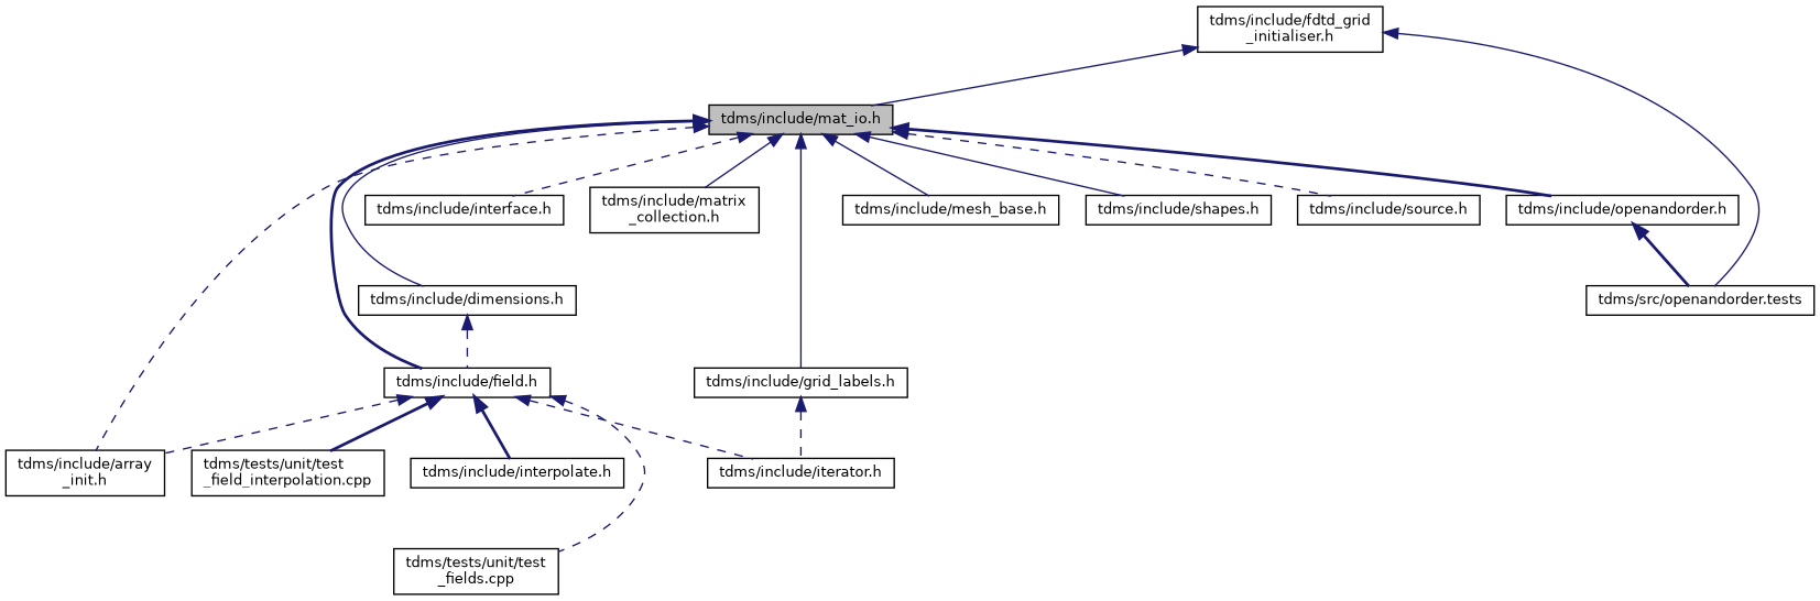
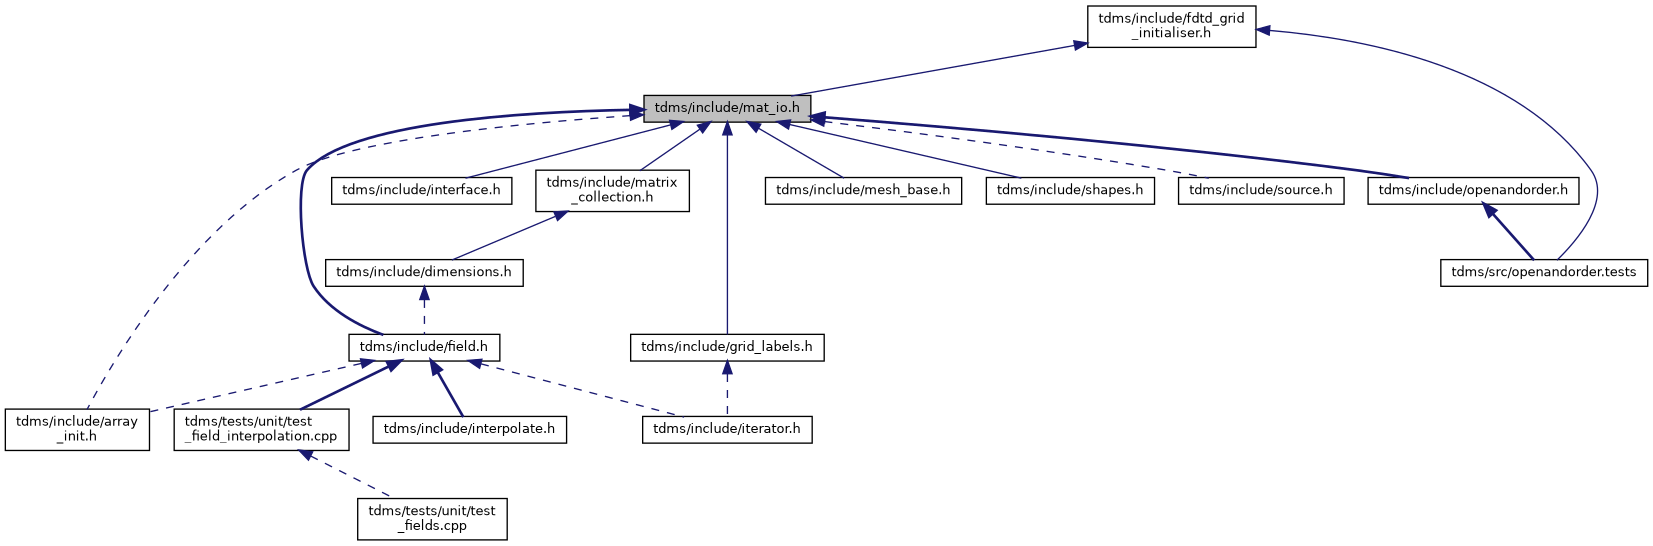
  digraph {
    node [color=black fillcolor=white fontname=Helvetica fontsize=10 shape=record style=filled]
    edge [color=midnightblue dir=back fontname=Helvetica fontsize=10 labelfontname=Helvetica labelfontsize=10 style=dashed]
    n1 [fillcolor=grey75 fontcolor=black height=0.2 label="tdms/include/mat_io.h" width=0.4]
    n2 [height=0.2 label="tdms/include/dimensions.h" width=0.4]
    n3 [height=0.2 label="tdms/include/field.h" width=0.4]
    n4 [height=0.2 label="tdms/include/array\l_init.h" width=0.4]
    n5 [height=0.2 label="tdms/include/grid_labels.h" width=0.4]
    n6 [height=0.2 label="tdms/include/interface.h" width=0.4]
    n7 [height=0.2 label="tdms/include/matrix\l_collection.h" width=0.4]
    n8 [height=0.2 label="tdms/include/openandorder.h" width=0.4]
    n9 [height=0.2 label="tdms/include/mesh_base.h" width=0.4]
    n10 [height=0.2 label="tdms/include/shapes.h" width=0.4]
    n11 [height=0.2 label="tdms/include/source.h" width=0.4]
    n12 [height=0.2 label="tdms/include/interpolate.h" width=0.4]
    n13 [height=0.2 label="tdms/include/iterator.h" width=0.4]
    n14 [height=0.2 label="tdms/tests/unit/test\l_field_interpolation.cpp" width=0.4]
    n15 [height=0.2 label="tdms/tests/unit/test\l_fields.cpp" width=0.4]
    n16 [height=0.2 label="tdms/include/fdtd_grid\l_initialiser.h" width=0.4]
    n17 [height=0.2 label="tdms/src/openandorder.tests" width=0.4]
-   n1 -> n2 [style=solid]
+   n7 -> n2 [style=solid]
    n1 -> n3 [style=bold]
    n1 -> n4
    n1 -> n5 [style=solid]
-   n1 -> n6
+   n1 -> n6 [style=solid]
    n1 -> n7 [style=solid]
    n1 -> n8 [style=bold]
    n1 -> n9 [style=solid]
    n1 -> n10 [style=solid]
    n1 -> n11
    n2 -> n3
    n3 -> n4
    n3 -> n12 [style=bold]
    n3 -> n13
    n3 -> n14 [style=bold]
-   n3 -> n15
+   n14 -> n15
    n5 -> n13
    n8 -> n17 [style=bold]
    n16 -> n1 [style=solid]
    n16 -> n17 [style=solid]
  }
